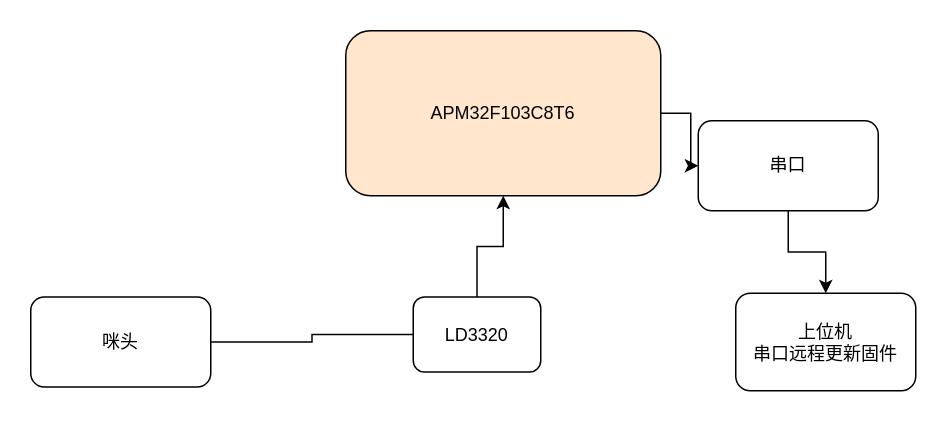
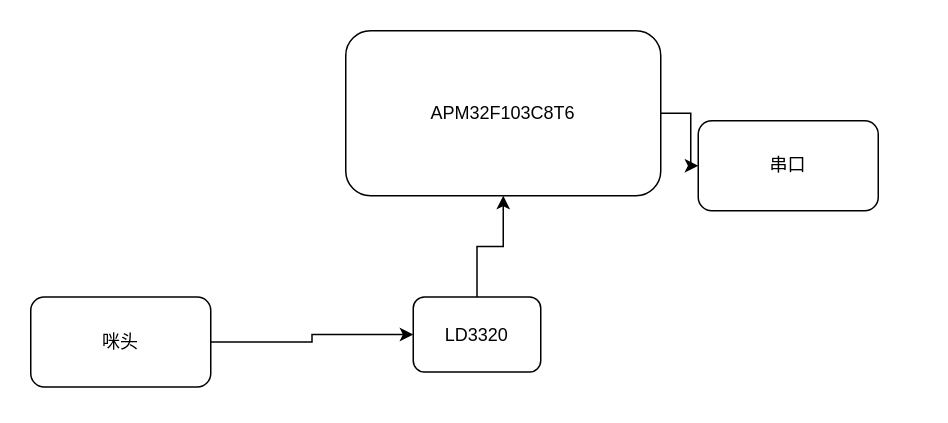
  <mxCell id="0" />
  <mxCell id="1" parent="0" />
  <mxCell id="2" style="edgeStyle=orthogonalEdgeStyle;rounded=0;orthogonalLoop=1;jettySize=auto;html=1;exitX=1;exitY=0.5;exitDx=0;exitDy=0;" parent="1" source="3" target="7" edge="1"><mxGeometry relative="1" as="geometry" /></mxCell>
- <mxCell id="3" value="APM32F103C8T6" style="rounded=1;whiteSpace=wrap;html=1;fillColor=#ffe6cc;" parent="1" vertex="1"><mxGeometry x="230" y="20" width="210" height="110" as="geometry" /></mxCell>
- <mxCell id="4" style="edgeStyle=orthogonalEdgeStyle;rounded=0;orthogonalLoop=1;jettySize=auto;html=1;exitX=1;exitY=0.5;exitDx=0;exitDy=0;entryX=0;entryY=0.5;entryDx=0;entryDy=0;endArrow=none;" parent="1" source="5" target="10" edge="1"><mxGeometry relative="1" as="geometry" /></mxCell>
+ <mxCell id="3" value="APM32F103C8T6" style="rounded=1;whiteSpace=wrap;html=1;" parent="1" vertex="1"><mxGeometry x="230" y="20" width="210" height="110" as="geometry" /></mxCell>
+ <mxCell id="4" style="edgeStyle=orthogonalEdgeStyle;rounded=0;orthogonalLoop=1;jettySize=auto;html=1;exitX=1;exitY=0.5;exitDx=0;exitDy=0;entryX=0;entryY=0.5;entryDx=0;entryDy=0;" parent="1" source="5" target="10" edge="1"><mxGeometry relative="1" as="geometry" /></mxCell>
  <mxCell id="5" value="咪头" style="rounded=1;whiteSpace=wrap;html=1;" parent="1" vertex="1"><mxGeometry x="20" y="197.5" width="120" height="60" as="geometry" /></mxCell>
- <mxCell id="6" style="edgeStyle=orthogonalEdgeStyle;rounded=0;orthogonalLoop=1;jettySize=auto;html=1;exitX=0.5;exitY=1;exitDx=0;exitDy=0;entryX=0.5;entryY=0;entryDx=0;entryDy=0;" parent="1" source="7" target="8" edge="1"><mxGeometry relative="1" as="geometry" /></mxCell>
  <mxCell id="7" value="串口" style="rounded=1;whiteSpace=wrap;html=1;" parent="1" vertex="1"><mxGeometry x="465" y="80" width="120" height="60" as="geometry" /></mxCell>
- <mxCell id="8" value="上位机&lt;br&gt;串口远程更新固件" style="rounded=1;whiteSpace=wrap;html=1;" parent="1" vertex="1"><mxGeometry x="490" y="195" width="120" height="65" as="geometry" /></mxCell>
  <mxCell id="9" style="edgeStyle=orthogonalEdgeStyle;rounded=0;orthogonalLoop=1;jettySize=auto;html=1;exitX=0.5;exitY=0;exitDx=0;exitDy=0;" parent="1" source="10" target="3" edge="1"><mxGeometry relative="1" as="geometry" /></mxCell>
  <mxCell id="10" value="LD3320" style="rounded=1;whiteSpace=wrap;html=1;" parent="1" vertex="1"><mxGeometry x="275" y="197.5" width="85" height="50" as="geometry" /></mxCell>
